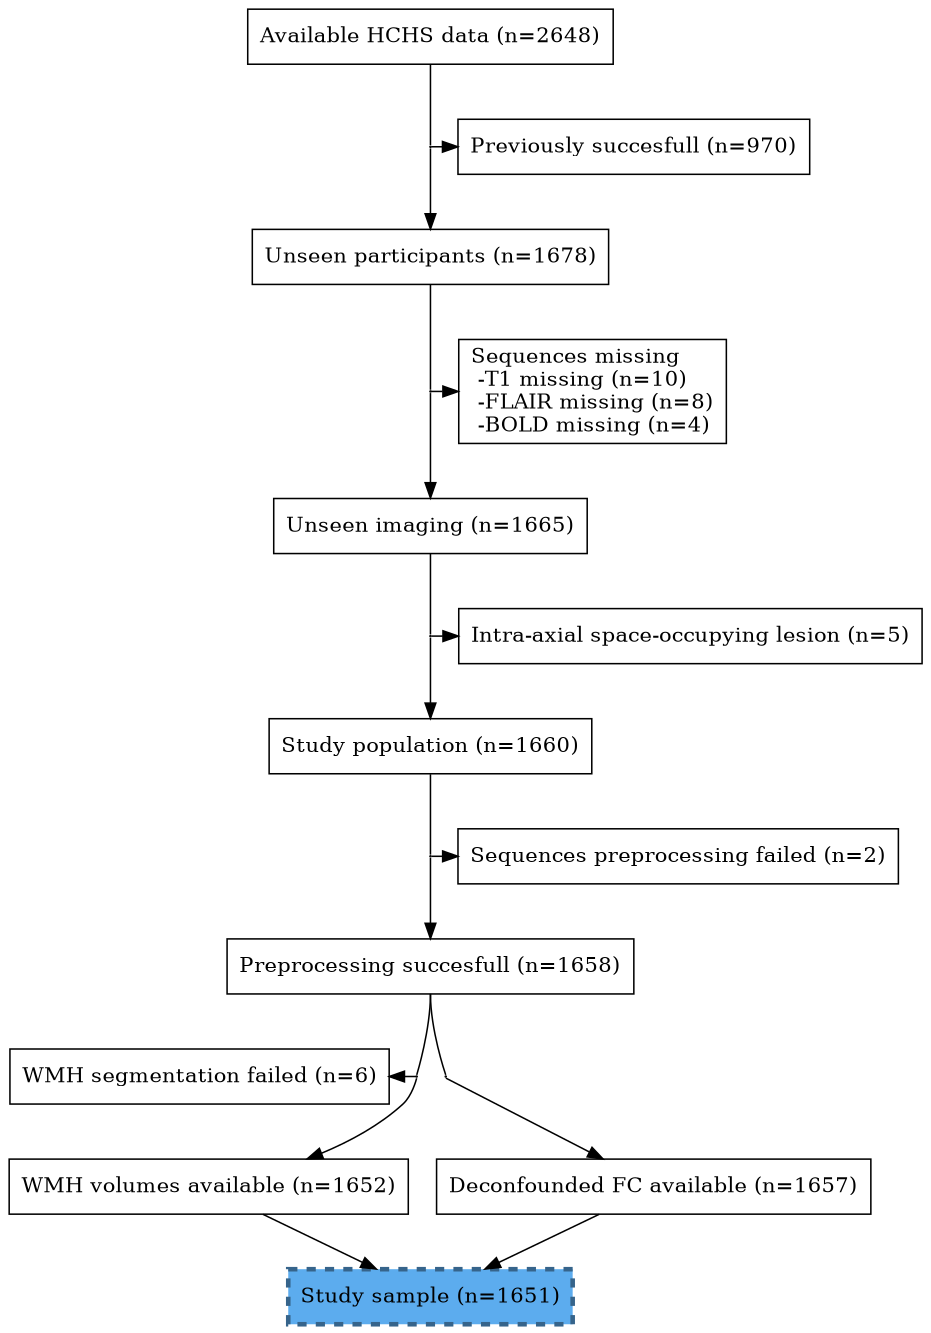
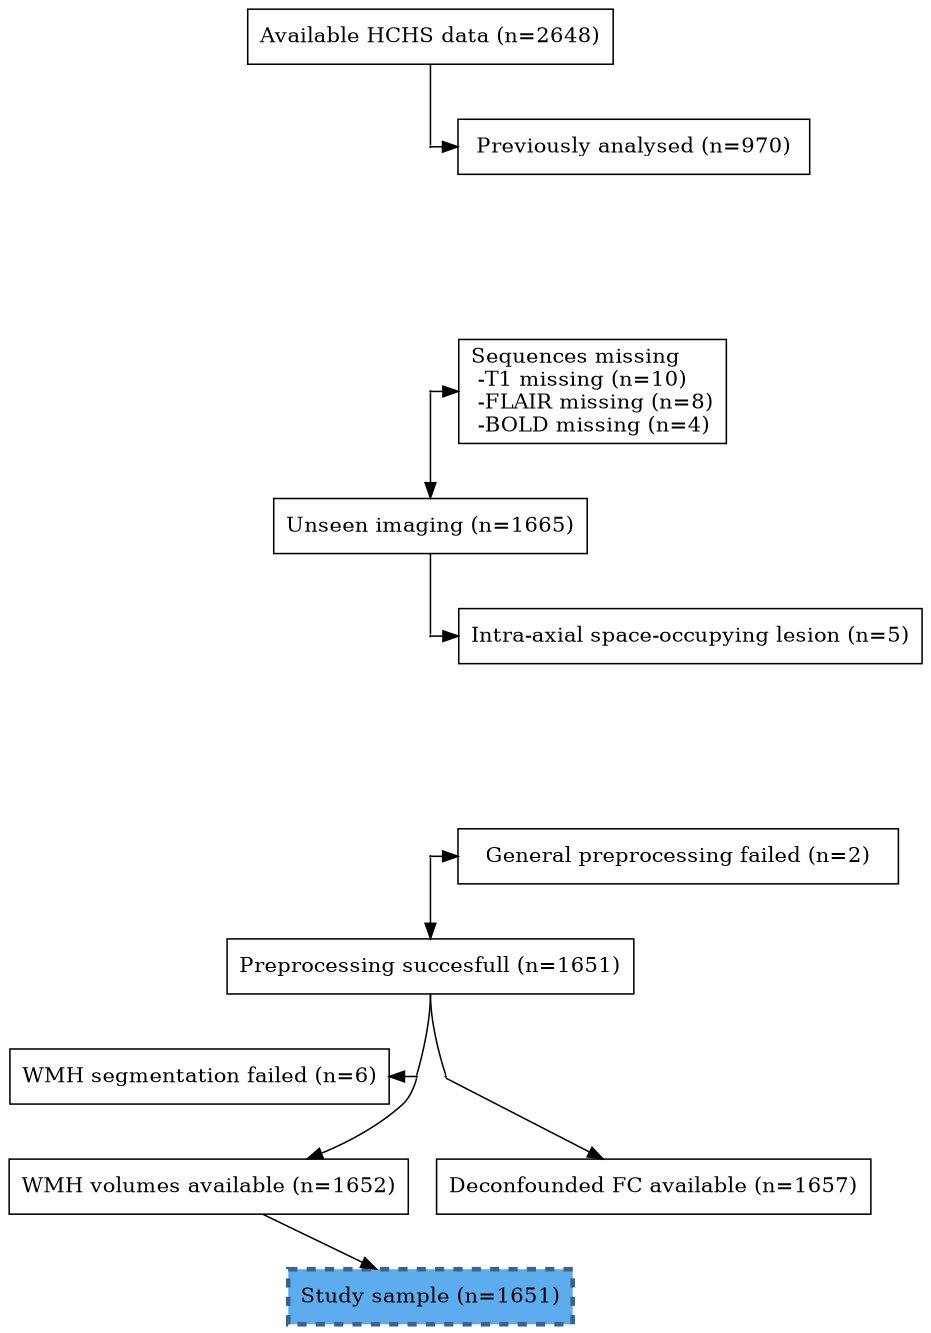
  digraph {
    node [shape=box]
    n1 [color=black fillcolor=black height=0.01 shape=point width=0.01]
-   e1 [label="Previously succesfull (n=970)"]
+   e1 [label="Previously analysed (n=970)"]
    n2 [shape=point width=0.01]
    e2 [label="Sequences missing\l -T1 missing (n=10)\l -FLAIR missing (n=8)\l -BOLD missing (n=4)\l"]
    nTUMOR [shape=point width=0.01]
    eTUMOR [label="Intra-axial space-occupying lesion (n=5)"]
    nPREPROC [shape=point width=0.01]
-   ePREPROC [label="Sequences preprocessing failed (n=2)"]
+   ePREPROC [label="General preprocessing failed (n=2)"]
    e3a [label="WMH segmentation failed (n=6)"]
    n3a [shape=point width=0.01]
    n3b [shape=point width=0.01]
    m4a [label="WMH volumes available (n=1652)"]
    m4b [label="Deconfounded FC available (n=1657)"]
-   m2 [label="Unseen participants (n=1678)"]
    m3 [label="Unseen imaging (n=1665)"]
-   mTUMOR [label="Study population (n=1660)"]
-   mPREPROC [label="Preprocessing succesfull (n=1658)"]
+   mPREPROC [label="Preprocessing succesfull (n=1651)"]
    mFINAL [color=steelblue4 fillcolor=steelblue2 label="Study sample (n=1651)" penwidth=3 style="filled, dashed"]
    m1 [label="Available HCHS data (n=2648)"]
    subgraph sub_1 {
      rank=same
      n1
      e1
    }
    subgraph sub_2 {
      rank=same
      n2
      e2
    }
    subgraph sub_3 {
      rank=same
      nTUMOR
      eTUMOR
    }
    subgraph sub_4 {
      rank=same
      nPREPROC
      ePREPROC
    }
    subgraph sub_5 {
      rank=same
      e3a
      n3a
      n3b
    }
    subgraph sub_6 {
      rank=same
      m4a
      m4b
    }
    n1 -> e1
-   n1 -> m2
    n2 -> e2
    n2 -> m3
    nTUMOR -> eTUMOR
-   nTUMOR -> mTUMOR
    nPREPROC -> ePREPROC
    nPREPROC -> mPREPROC
    e3a -> n3a [dir=back headport=w tailport=e]
    e3a -> n3a [dir=none style=invisible]
    n3a -> n3b [dir=none style=invisible]
    n3a -> m4a
    n3b -> m4b
    m4a -> mFINAL
-   m4b -> mFINAL
-   m2 -> n2 [dir=none]
    m3 -> nTUMOR [dir=none]
-   mTUMOR -> nPREPROC [dir=none]
    mPREPROC -> n3a [dir=none tailport=s]
    mPREPROC -> n3b [dir=none tailport=s]
    m1 -> n1 [dir=none]
  }
